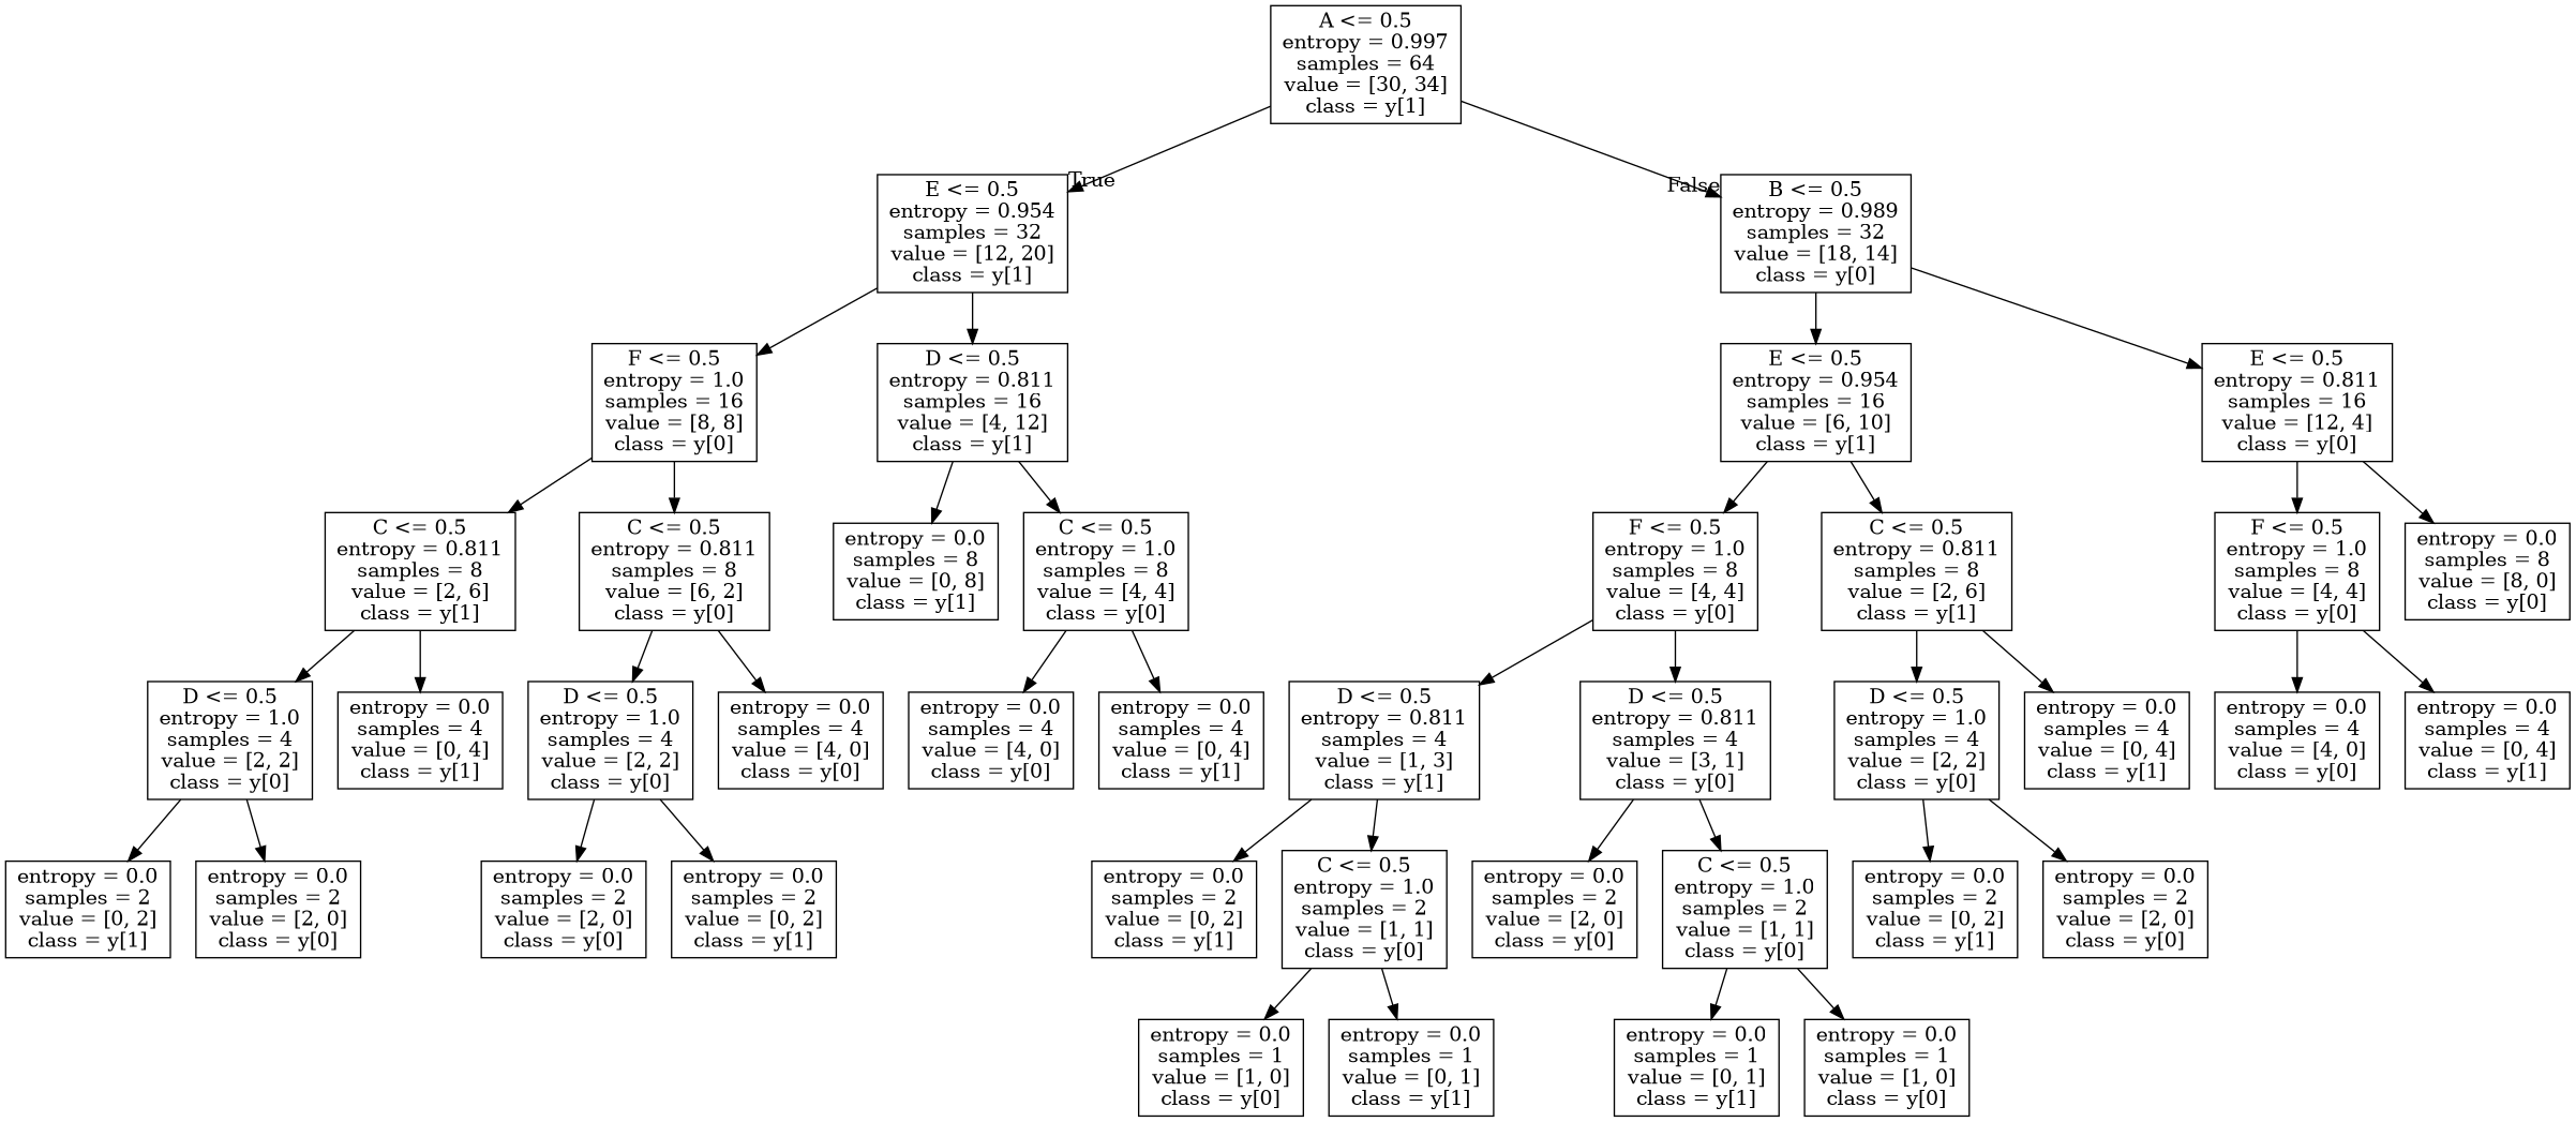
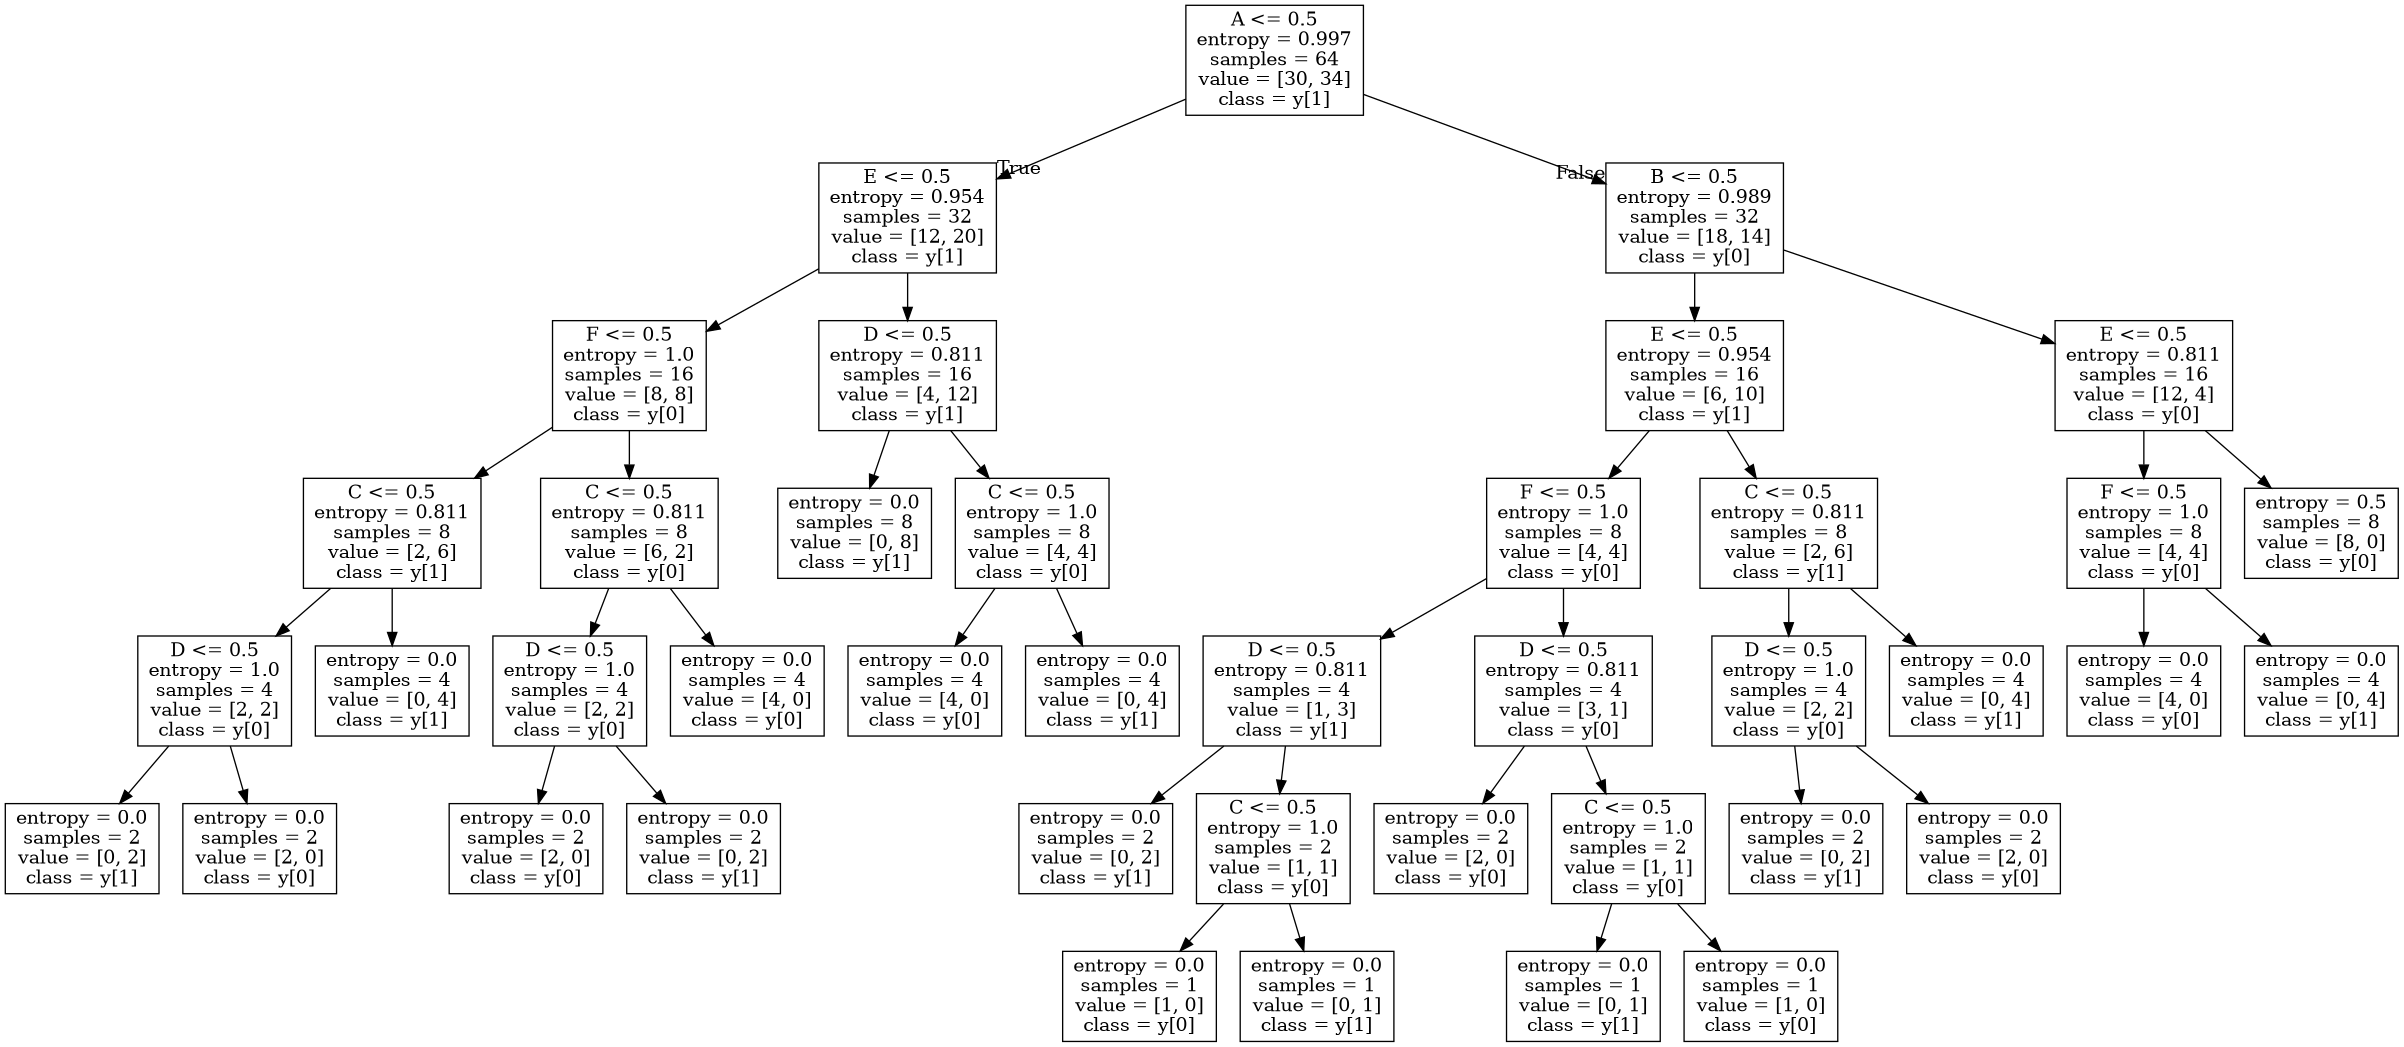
  digraph {
    node [shape=box]
    n1 [label="A <= 0.5\nentropy = 0.997\nsamples = 64\nvalue = [30, 34]\nclass = y[1]"]
    n2 [label="E <= 0.5\nentropy = 0.954\nsamples = 32\nvalue = [12, 20]\nclass = y[1]"]
    n3 [label="B <= 0.5\nentropy = 0.989\nsamples = 32\nvalue = [18, 14]\nclass = y[0]"]
    n4 [label="F <= 0.5\nentropy = 1.0\nsamples = 16\nvalue = [8, 8]\nclass = y[0]"]
    n5 [label="D <= 0.5\nentropy = 0.811\nsamples = 16\nvalue = [4, 12]\nclass = y[1]"]
    n6 [label="C <= 0.5\nentropy = 0.811\nsamples = 8\nvalue = [2, 6]\nclass = y[1]"]
    n7 [label="C <= 0.5\nentropy = 0.811\nsamples = 8\nvalue = [6, 2]\nclass = y[0]"]
    n8 [label="D <= 0.5\nentropy = 1.0\nsamples = 4\nvalue = [2, 2]\nclass = y[0]"]
    n9 [label="entropy = 0.0\nsamples = 4\nvalue = [0, 4]\nclass = y[1]"]
    n10 [label="entropy = 0.0\nsamples = 2\nvalue = [0, 2]\nclass = y[1]"]
    n11 [label="entropy = 0.0\nsamples = 2\nvalue = [2, 0]\nclass = y[0]"]
    n12 [label="D <= 0.5\nentropy = 1.0\nsamples = 4\nvalue = [2, 2]\nclass = y[0]"]
    n13 [label="entropy = 0.0\nsamples = 4\nvalue = [4, 0]\nclass = y[0]"]
    n14 [label="entropy = 0.0\nsamples = 2\nvalue = [2, 0]\nclass = y[0]"]
    n15 [label="entropy = 0.0\nsamples = 2\nvalue = [0, 2]\nclass = y[1]"]
    n16 [label="entropy = 0.0\nsamples = 8\nvalue = [0, 8]\nclass = y[1]"]
    n17 [label="C <= 0.5\nentropy = 1.0\nsamples = 8\nvalue = [4, 4]\nclass = y[0]"]
    n18 [label="entropy = 0.0\nsamples = 4\nvalue = [4, 0]\nclass = y[0]"]
    n19 [label="entropy = 0.0\nsamples = 4\nvalue = [0, 4]\nclass = y[1]"]
    n20 [label="E <= 0.5\nentropy = 0.954\nsamples = 16\nvalue = [6, 10]\nclass = y[1]"]
    n21 [label="E <= 0.5\nentropy = 0.811\nsamples = 16\nvalue = [12, 4]\nclass = y[0]"]
    n22 [label="F <= 0.5\nentropy = 1.0\nsamples = 8\nvalue = [4, 4]\nclass = y[0]"]
    n23 [label="C <= 0.5\nentropy = 0.811\nsamples = 8\nvalue = [2, 6]\nclass = y[1]"]
    n24 [label="D <= 0.5\nentropy = 0.811\nsamples = 4\nvalue = [1, 3]\nclass = y[1]"]
    n25 [label="D <= 0.5\nentropy = 0.811\nsamples = 4\nvalue = [3, 1]\nclass = y[0]"]
    n26 [label="entropy = 0.0\nsamples = 2\nvalue = [0, 2]\nclass = y[1]"]
    n27 [label="C <= 0.5\nentropy = 1.0\nsamples = 2\nvalue = [1, 1]\nclass = y[0]"]
    n28 [label="entropy = 0.0\nsamples = 1\nvalue = [1, 0]\nclass = y[0]"]
    n29 [label="entropy = 0.0\nsamples = 1\nvalue = [0, 1]\nclass = y[1]"]
    n30 [label="entropy = 0.0\nsamples = 2\nvalue = [2, 0]\nclass = y[0]"]
    n31 [label="C <= 0.5\nentropy = 1.0\nsamples = 2\nvalue = [1, 1]\nclass = y[0]"]
    n32 [label="entropy = 0.0\nsamples = 1\nvalue = [0, 1]\nclass = y[1]"]
    n33 [label="entropy = 0.0\nsamples = 1\nvalue = [1, 0]\nclass = y[0]"]
    n34 [label="D <= 0.5\nentropy = 1.0\nsamples = 4\nvalue = [2, 2]\nclass = y[0]"]
    n35 [label="entropy = 0.0\nsamples = 4\nvalue = [0, 4]\nclass = y[1]"]
    n36 [label="entropy = 0.0\nsamples = 2\nvalue = [0, 2]\nclass = y[1]"]
    n37 [label="entropy = 0.0\nsamples = 2\nvalue = [2, 0]\nclass = y[0]"]
    n38 [label="F <= 0.5\nentropy = 1.0\nsamples = 8\nvalue = [4, 4]\nclass = y[0]"]
-   n39 [label="entropy = 0.0\nsamples = 8\nvalue = [8, 0]\nclass = y[0]"]
+   n39 [label="entropy = 0.5\nsamples = 8\nvalue = [8, 0]\nclass = y[0]"]
    n40 [label="entropy = 0.0\nsamples = 4\nvalue = [4, 0]\nclass = y[0]"]
    n41 [label="entropy = 0.0\nsamples = 4\nvalue = [0, 4]\nclass = y[1]"]
    n1 -> n2 [headlabel=True labelangle=45 labeldistance=2.5]
    n1 -> n3 [headlabel=False labelangle=-45 labeldistance=2.5]
    n2 -> n4
    n2 -> n5
    n3 -> n20
    n3 -> n21
    n4 -> n6
    n4 -> n7
    n5 -> n16
    n5 -> n17
    n6 -> n8
    n6 -> n9
    n7 -> n12
    n7 -> n13
    n8 -> n10
    n8 -> n11
    n12 -> n14
    n12 -> n15
    n17 -> n18
    n17 -> n19
    n20 -> n22
    n20 -> n23
    n21 -> n38
    n21 -> n39
    n22 -> n24
    n22 -> n25
    n23 -> n34
    n23 -> n35
    n24 -> n26
    n24 -> n27
    n25 -> n30
    n25 -> n31
    n27 -> n28
    n27 -> n29
    n31 -> n32
    n31 -> n33
    n34 -> n36
    n34 -> n37
    n38 -> n40
    n38 -> n41
  }
